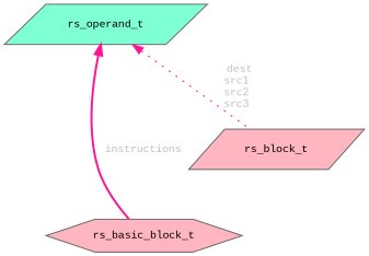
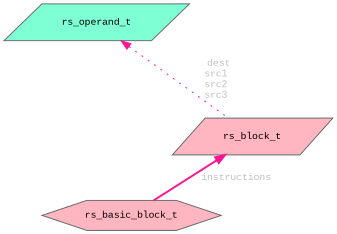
  digraph {
    fontname="Liberation Mono"
    node [color=gray40 fillcolor=lightpink fontname="Liberation Mono" fontsize=10 shape=parallelogram style=filled]
    edge [color=deeppink dir=back fontcolor=grey fontname="Liberation Mono" fontsize=10 labelfontname=Helvetica labelfontsize=10]
    n1 [fontcolor=black height=0.2 label=rs_basic_block_t shape=hexagon width=0.4]
    n2 [height=0.2 label=rs_block_t width=0.4]
    n3 [fillcolor=aquamarine height=0.2 label=rs_operand_t width=0.4]
-   n3 -> n1 [label=" instructions" style=bold]
+   n2 -> n1 [label=" instructions" style=bold]
    n3 -> n2 [label=" dest\nsrc1\nsrc2\nsrc3" style=dotted]
  }
